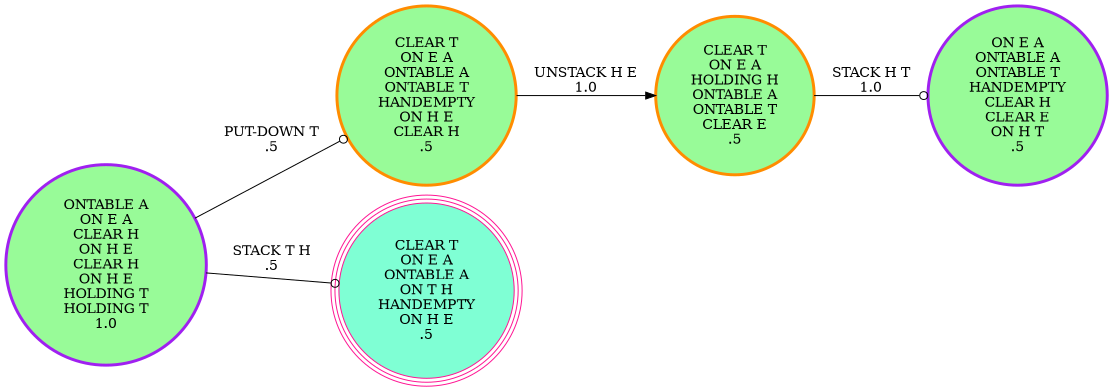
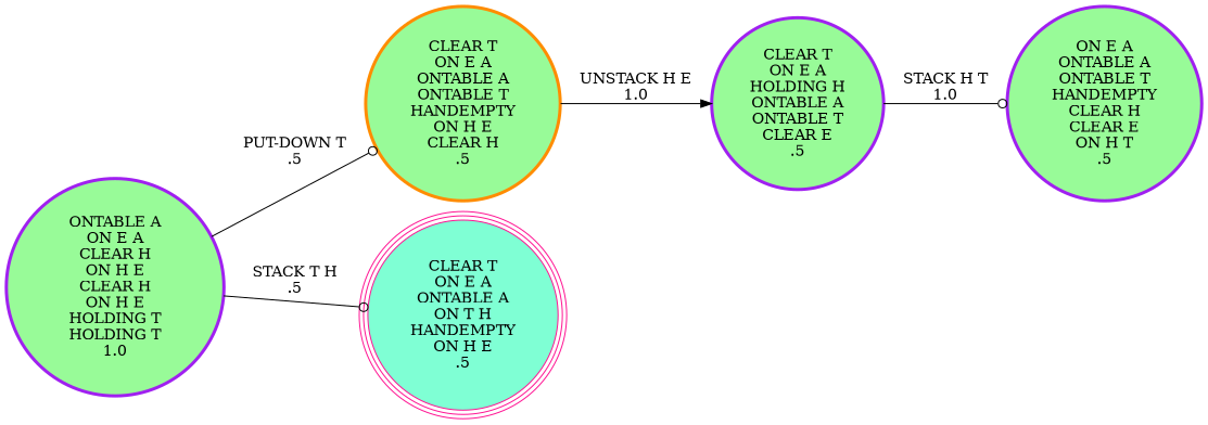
  digraph {
    rankdir=LR
    node [penwidth=3 shape=circle style=filled fillcolor=palegreen color=darkorange]
    edge [arrowhead=odot]
    "CLEAR T\nON E A\nONTABLE A\nONTABLE T\nHANDEMPTY\nON H E\nCLEAR H\n.5\n"
-   "CLEAR T\nON E A\nHOLDING H\nONTABLE A\nONTABLE T\nCLEAR E\n.5\n"
+   "CLEAR T\nON E A\nHOLDING H\nONTABLE A\nONTABLE T\nCLEAR E\n.5\n" [color=purple]
    "ON E A\nONTABLE A\nONTABLE T\nHANDEMPTY\nCLEAR H\nCLEAR E\nON H T\n.5\n" [color=purple]
    "ONTABLE A\nON E A\nCLEAR H\nON H E\nCLEAR H\nON H E\nHOLDING T\nHOLDING T\n1.0\n" [color=purple]
    "CLEAR T\nON E A\nONTABLE A\nON T H\nHANDEMPTY\nON H E\n.5\n" [fillcolor=aquamarine peripheries=3 color=deeppink penwidth=""]
    "CLEAR T\nON E A\nONTABLE A\nONTABLE T\nHANDEMPTY\nON H E\nCLEAR H\n.5\n" -> "CLEAR T\nON E A\nHOLDING H\nONTABLE A\nONTABLE T\nCLEAR E\n.5\n" [label="UNSTACK H E\n1.0\n" arrowhead=normal]
    "CLEAR T\nON E A\nHOLDING H\nONTABLE A\nONTABLE T\nCLEAR E\n.5\n" -> "ON E A\nONTABLE A\nONTABLE T\nHANDEMPTY\nCLEAR H\nCLEAR E\nON H T\n.5\n" [label="STACK H T\n1.0\n"]
    "ONTABLE A\nON E A\nCLEAR H\nON H E\nCLEAR H\nON H E\nHOLDING T\nHOLDING T\n1.0\n" -> "CLEAR T\nON E A\nONTABLE A\nONTABLE T\nHANDEMPTY\nON H E\nCLEAR H\n.5\n" [label="PUT-DOWN T\n.5\n"]
    "ONTABLE A\nON E A\nCLEAR H\nON H E\nCLEAR H\nON H E\nHOLDING T\nHOLDING T\n1.0\n" -> "CLEAR T\nON E A\nONTABLE A\nON T H\nHANDEMPTY\nON H E\n.5\n" [label="STACK T H\n.5\n"]
  }
